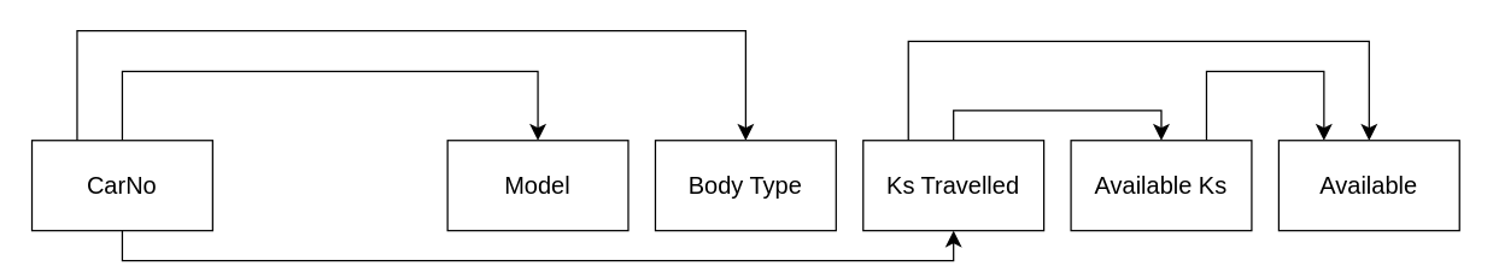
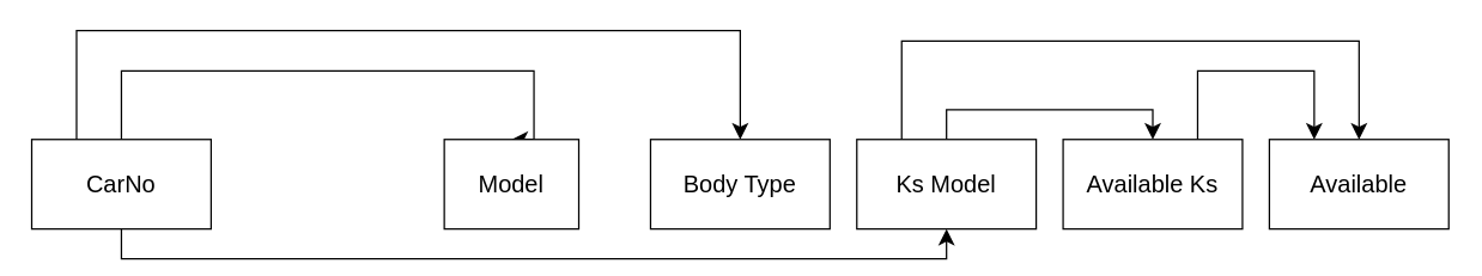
  <mxCell id="0" />
  <mxCell id="1" parent="0" />
  <mxCell id="2" style="edgeStyle=orthogonalEdgeStyle;rounded=0;orthogonalLoop=1;jettySize=auto;html=1;exitX=0.5;exitY=0;exitDx=0;exitDy=0;entryX=0.5;entryY=0;entryDx=0;entryDy=0;fontSize=12;startSize=8;endSize=8;" edge="1" parent="1" source="3" target="5"><mxGeometry relative="1" as="geometry"><Array as="points"><mxPoint x="80" y="47" /><mxPoint x="356" y="47" /></Array></mxGeometry></mxCell>
  <mxCell id="3" value="CarNo" style="rounded=0;whiteSpace=wrap;html=1;fontSize=16;" vertex="1" parent="1"><mxGeometry x="20" y="93" width="120" height="60" as="geometry" /></mxCell>
  <mxCell id="4" style="edgeStyle=orthogonalEdgeStyle;rounded=0;orthogonalLoop=1;jettySize=auto;html=1;exitX=0.25;exitY=0;exitDx=0;exitDy=0;entryX=0.5;entryY=0;entryDx=0;entryDy=0;fontSize=12;startSize=8;endSize=8;" edge="1" parent="1" source="3" target="6"><mxGeometry relative="1" as="geometry"><Array as="points"><mxPoint x="50" y="20" /><mxPoint x="494" y="20" /></Array></mxGeometry></mxCell>
- <mxCell id="5" value="Model" style="rounded=0;whiteSpace=wrap;html=1;fontSize=16;" vertex="1" parent="1"><mxGeometry x="296" y="93" width="120" height="60" as="geometry" /></mxCell>
+ <mxCell id="5" value="Model" style="rounded=0;whiteSpace=wrap;html=1;fontSize=16;" vertex="1" parent="1"><mxGeometry x="296" y="93" width="90" height="60" as="geometry" /></mxCell>
  <mxCell id="6" value="Body Type" style="rounded=0;whiteSpace=wrap;html=1;fontSize=16;" vertex="1" parent="1"><mxGeometry x="434" y="93" width="120" height="60" as="geometry" /></mxCell>
  <mxCell id="7" style="edgeStyle=orthogonalEdgeStyle;rounded=0;orthogonalLoop=1;jettySize=auto;html=1;exitX=0.5;exitY=0;exitDx=0;exitDy=0;entryX=0.5;entryY=0;entryDx=0;entryDy=0;fontSize=12;startSize=8;endSize=8;" edge="1" parent="1" source="10" target="12"><mxGeometry relative="1" as="geometry" /></mxCell>
  <mxCell id="8" style="edgeStyle=orthogonalEdgeStyle;rounded=0;orthogonalLoop=1;jettySize=auto;html=1;exitX=0.5;exitY=1;exitDx=0;exitDy=0;entryX=0.5;entryY=1;entryDx=0;entryDy=0;fontSize=12;startSize=8;endSize=8;startArrow=classic;startFill=1;endArrow=none;endFill=0;" edge="1" parent="1" source="10" target="3"><mxGeometry relative="1" as="geometry" /></mxCell>
  <mxCell id="9" style="edgeStyle=orthogonalEdgeStyle;rounded=0;orthogonalLoop=1;jettySize=auto;html=1;exitX=0.25;exitY=0;exitDx=0;exitDy=0;entryX=0.5;entryY=0;entryDx=0;entryDy=0;fontSize=12;startArrow=none;startFill=0;endArrow=classic;endFill=1;startSize=8;endSize=8;" edge="1" parent="1" source="10" target="13"><mxGeometry relative="1" as="geometry"><Array as="points"><mxPoint x="602" y="27" /><mxPoint x="908" y="27" /></Array></mxGeometry></mxCell>
- <mxCell id="10" value="Ks Travelled" style="rounded=0;whiteSpace=wrap;html=1;fontSize=16;" vertex="1" parent="1"><mxGeometry x="572" y="93" width="120" height="60" as="geometry" /></mxCell>
+ <mxCell id="10" value="Ks Model" style="rounded=0;whiteSpace=wrap;html=1;fontSize=16;" vertex="1" parent="1"><mxGeometry x="572" y="93" width="120" height="60" as="geometry" /></mxCell>
  <mxCell id="11" style="edgeStyle=orthogonalEdgeStyle;rounded=0;orthogonalLoop=1;jettySize=auto;html=1;exitX=0.75;exitY=0;exitDx=0;exitDy=0;entryX=0.25;entryY=0;entryDx=0;entryDy=0;fontSize=12;startArrow=none;startFill=0;endArrow=classic;endFill=1;startSize=8;endSize=8;" edge="1" parent="1" source="12" target="13"><mxGeometry relative="1" as="geometry"><Array as="points"><mxPoint x="800" y="47" /><mxPoint x="878" y="47" /></Array></mxGeometry></mxCell>
  <mxCell id="12" value="Available Ks" style="rounded=0;whiteSpace=wrap;html=1;fontSize=16;" vertex="1" parent="1"><mxGeometry x="710" y="93" width="120" height="60" as="geometry" /></mxCell>
  <mxCell id="13" value="Available" style="rounded=0;whiteSpace=wrap;html=1;fontSize=16;" vertex="1" parent="1"><mxGeometry x="848" y="93" width="120" height="60" as="geometry" /></mxCell>
